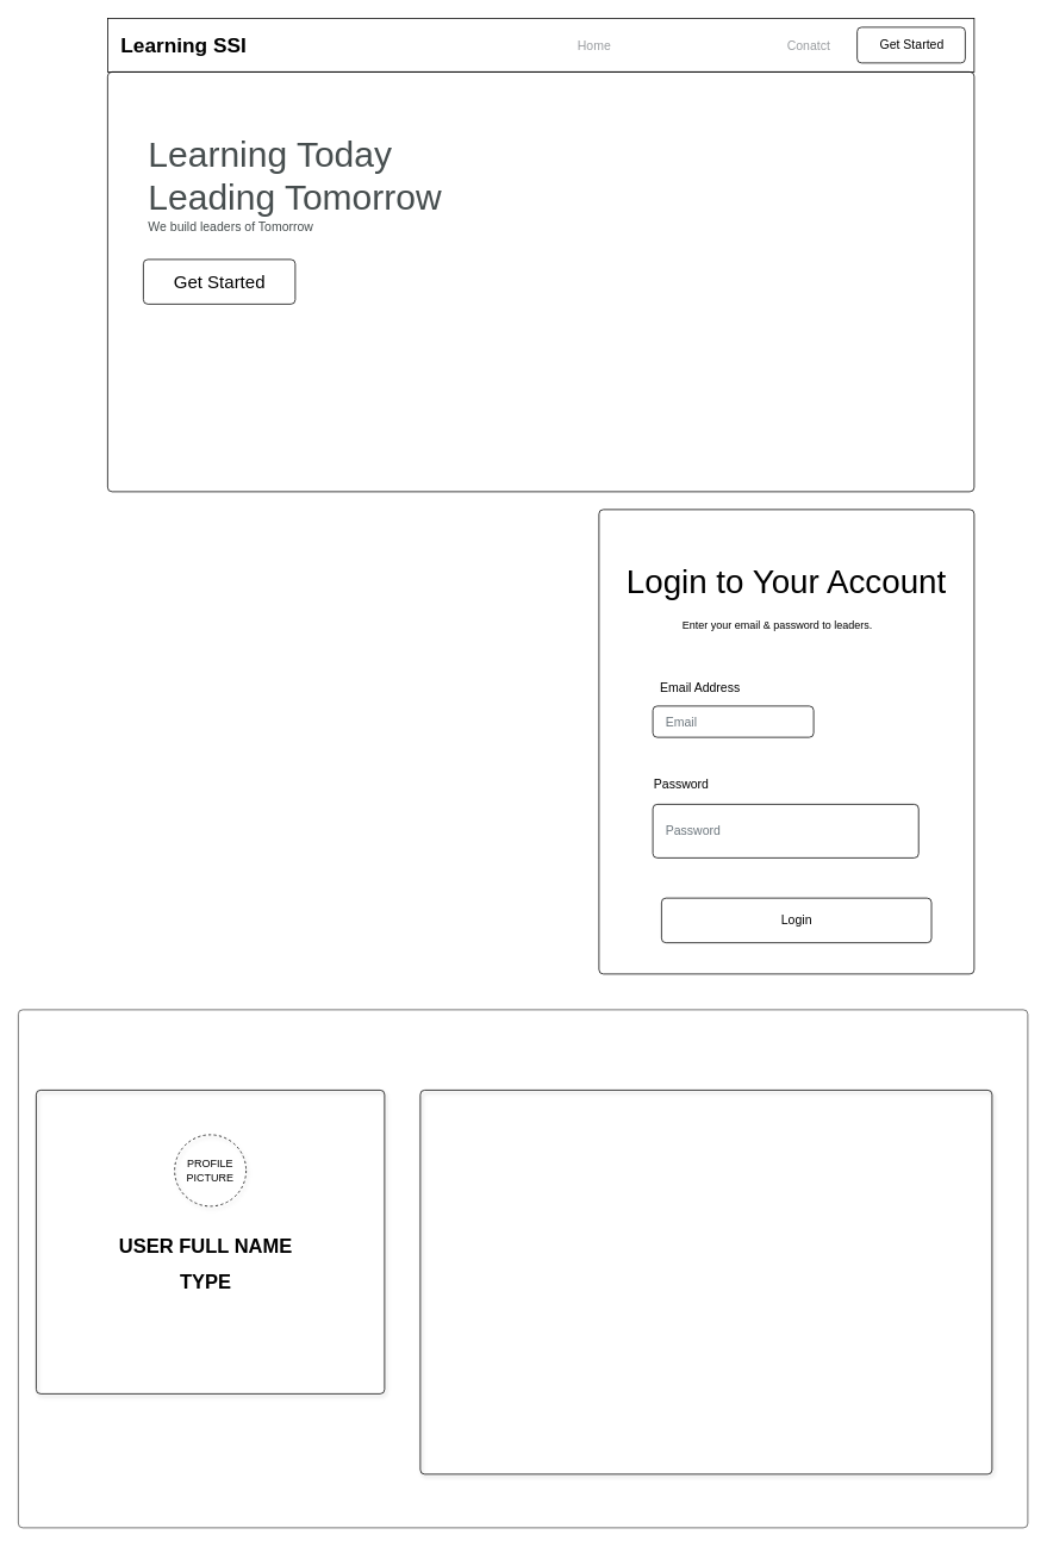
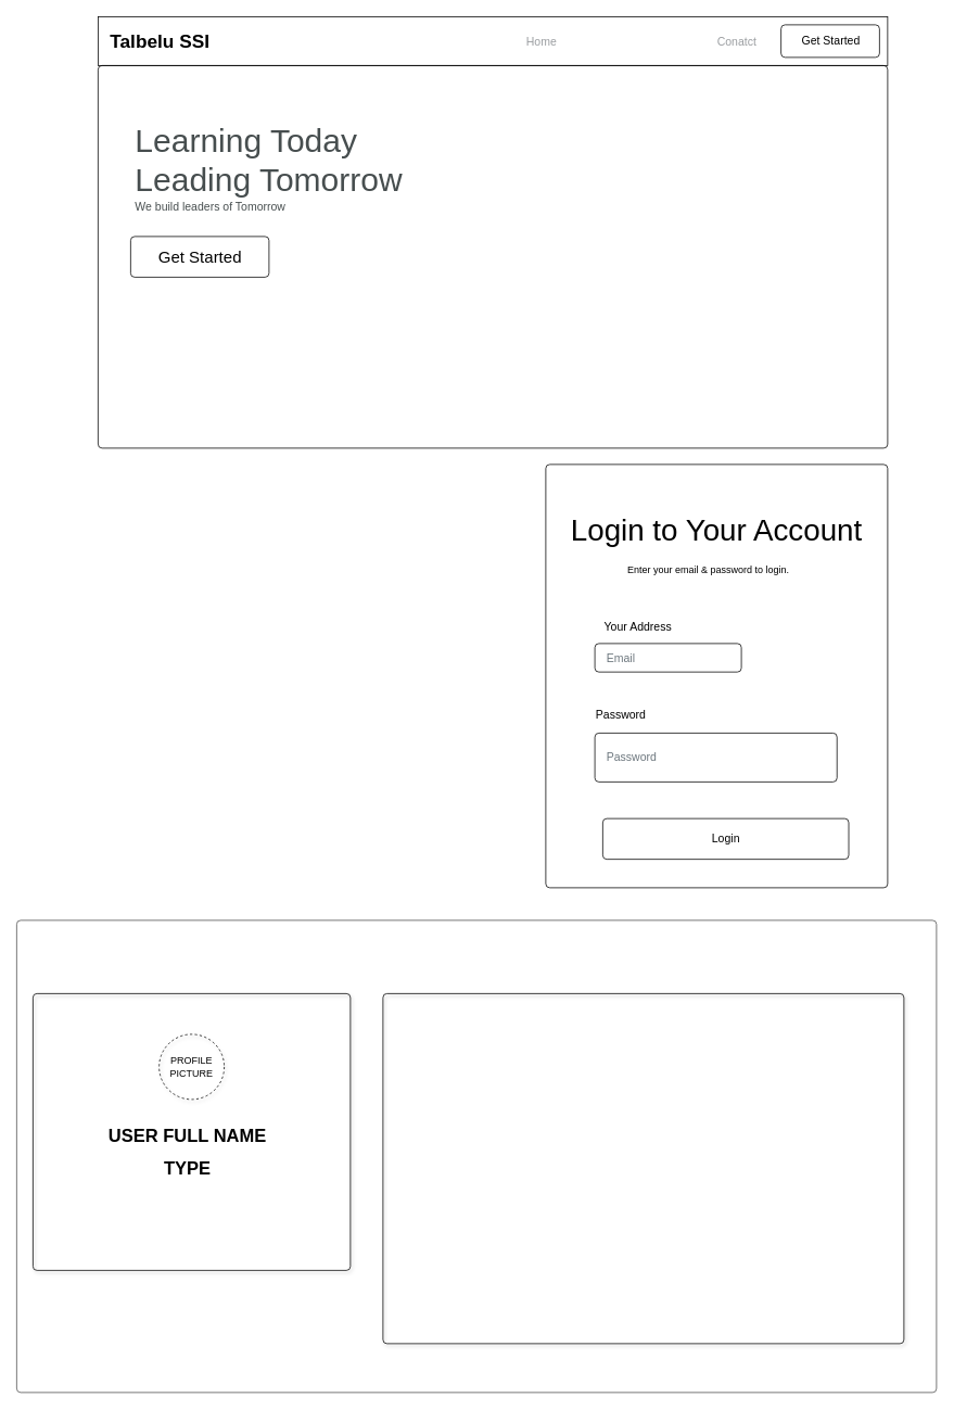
  <mxCell id="0" style=";html=1;" />
  <mxCell id="1" style=";html=1;" parent="0" />
  <mxCell id="2" value="&lt;span style=&quot;line-height: 160%&quot;&gt;&lt;br&gt;&lt;/span&gt;" style="html=1;shadow=0;dashed=0;shape=mxgraph.bootstrap.rrect;rSize=5;html=1;whiteSpace=wrap;align=left;spacing=15;fontSize=14;verticalAlign=top;spacingTop=40;strokeColor=#4D4D4D;fillColor=none;" parent="1" vertex="1"><mxGeometry x="20" y="1130" width="1130" height="580" as="geometry" /></mxCell>
  <mxCell id="3" value="&lt;span style=&quot;font-size: 37px&quot;&gt;Login to Your Account&lt;/span&gt;&lt;br&gt;&lt;div style=&quot;text-align: left ; font-size: 17px&quot;&gt;&lt;br&gt;&lt;/div&gt;" style="html=1;shadow=0;dashed=0;shape=mxgraph.bootstrap.rrect;rSize=5;html=1;whiteSpace=wrap;align=center;spacing=15;fontSize=14;verticalAlign=top;spacingTop=40;fillColor=none;" parent="1" vertex="1"><mxGeometry x="670" y="570" width="420" height="520" as="geometry" /></mxCell>
  <mxCell id="4" value="" style="html=1;shadow=0;dashed=0;shape=mxgraph.bootstrap.rrect;rSize=5;html=1;whiteSpace=wrap;align=center;spacing=15;fontSize=14;verticalAlign=top;spacingTop=40;fillColor=none;" parent="1" vertex="1"><mxGeometry x="120" y="80" width="970" height="470" as="geometry" /></mxCell>
- <mxCell id="5" value="&lt;b&gt;&lt;font style=&quot;font-size: 23px&quot;&gt;Learning SSI&lt;/font&gt;&lt;/b&gt;" style="html=1;shadow=0;dashed=0;fontSize=16;align=left;spacing=15;fillColor=none;" parent="1" vertex="1"><mxGeometry x="120" y="20" width="970" height="60" as="geometry" /></mxCell>
+ <mxCell id="5" value="&lt;b&gt;&lt;font style=&quot;font-size: 23px&quot;&gt;Talbelu SSI&lt;/font&gt;&lt;/b&gt;" style="html=1;shadow=0;dashed=0;fontSize=16;align=left;spacing=15;fillColor=none;" parent="1" vertex="1"><mxGeometry x="120" y="20" width="970" height="60" as="geometry" /></mxCell>
  <mxCell id="6" value="Home" style="fillColor=none;strokeColor=none;fontSize=14;fontColor=#9A9DA0;align=center;" parent="5" vertex="1"><mxGeometry width="70" height="40" relative="1" as="geometry"><mxPoint x="510" y="10" as="offset" /></mxGeometry></mxCell>
  <mxCell id="7" value="Get Started" style="html=1;shadow=0;dashed=0;shape=mxgraph.bootstrap.rrect;rSize=5;fontSize=14;fillColor=none;" parent="5" vertex="1"><mxGeometry x="1" width="121" height="40" relative="1" as="geometry"><mxPoint x="-131" y="10" as="offset" /></mxGeometry></mxCell>
  <mxCell id="8" value="Conatct" style="fillColor=none;strokeColor=none;fontSize=14;fontColor=#9A9DA0;align=center;" parent="5" vertex="1"><mxGeometry x="750" y="10" width="70" height="40" as="geometry" /></mxCell>
  <mxCell id="9" value="&lt;br&gt;&lt;br&gt;&lt;div style=&quot;text-align: left&quot;&gt;&lt;span style=&quot;color: rgb(71 , 78 , 79) ; font-family: &amp;#34;helvetica&amp;#34; ; font-size: 40px&quot;&gt;Learning Today&lt;/span&gt;&lt;/div&gt;&lt;span style=&quot;color: rgb(71 , 78 , 79) ; font-family: &amp;#34;helvetica&amp;#34; ; font-style: normal ; font-weight: 400 ; letter-spacing: normal ; text-indent: 0px ; text-transform: none ; word-spacing: 0px ; font-size: 40px&quot;&gt;&lt;div style=&quot;text-align: left&quot;&gt;&lt;span&gt;Leading Tomorrow&lt;/span&gt;&lt;/div&gt;&lt;/span&gt;&lt;span style=&quot;color: rgb(71 , 78 , 79) ; font-family: &amp;#34;helvetica&amp;#34; ; font-size: 14px ; font-style: normal ; font-weight: 400 ; letter-spacing: normal ; text-indent: 0px ; text-transform: none ; word-spacing: 0px ; display: inline ; float: none&quot;&gt;&lt;div style=&quot;text-align: left&quot;&gt;&lt;span&gt;We build leaders of Tomorrow&lt;/span&gt;&lt;/div&gt;&lt;/span&gt;" style="text;html=1;align=center;verticalAlign=middle;whiteSpace=wrap;rounded=0;" parent="1" vertex="1"><mxGeometry x="140" y="110" width="380" height="160" as="geometry" /></mxCell>
  <mxCell id="10" value="&lt;font style=&quot;font-size: 20px&quot; color=&quot;#000000&quot;&gt;Get Started&lt;/font&gt;" style="html=1;shadow=0;dashed=0;shape=mxgraph.bootstrap.rrect;rSize=5;fontSize=14;fontColor=#1CA5B8;fillColor=none;" parent="1" vertex="1"><mxGeometry x="160" y="290" width="170" height="50" as="geometry" /></mxCell>
  <mxCell id="11" value="Email" style="html=1;shadow=0;dashed=0;shape=mxgraph.bootstrap.rrect;rSize=5;fillColor=none;align=left;spacing=15;fontSize=14;fontColor=#6C767D;" parent="1" vertex="1"><mxGeometry x="730.31" y="790" width="180" height="35" as="geometry" /></mxCell>
  <mxCell id="12" value="Password" style="html=1;shadow=0;dashed=0;shape=mxgraph.bootstrap.rrect;rSize=5;fillColor=none;align=left;spacing=15;fontSize=14;fontColor=#6C767D;" parent="1" vertex="1"><mxGeometry x="730.31" y="900" width="297.5" height="60" as="geometry" /></mxCell>
  <mxCell id="13" value="Login" style="html=1;shadow=0;dashed=0;shape=mxgraph.bootstrap.rrect;rSize=5;align=center;fontSize=14;fillColor=none;" parent="1" vertex="1"><mxGeometry x="740" y="1005" width="302.19" height="50" as="geometry" /></mxCell>
  <mxCell id="14" value="&lt;span style=&quot;line-height: 160%&quot;&gt;&lt;br&gt;&lt;/span&gt;" style="html=1;shadow=1;dashed=0;shape=mxgraph.bootstrap.rrect;rSize=5;html=1;whiteSpace=wrap;align=left;spacing=15;fontSize=14;verticalAlign=top;spacingTop=40;sketch=0;fillColor=none;" parent="1" vertex="1"><mxGeometry x="40" y="1220" width="390" height="340" as="geometry" /></mxCell>
- <mxCell id="15" value="&lt;font style=&quot;font-size: 14px&quot;&gt;Email Address&lt;/font&gt;" style="text;html=1;strokeColor=none;fillColor=none;align=center;verticalAlign=middle;whiteSpace=wrap;rounded=0;" parent="1" vertex="1"><mxGeometry x="729.06" y="760" width="108.75" height="20" as="geometry" /></mxCell>
+ <mxCell id="15" value="&lt;font style=&quot;font-size: 14px&quot;&gt;Your Address&lt;/font&gt;" style="text;html=1;strokeColor=none;fillColor=none;align=center;verticalAlign=middle;whiteSpace=wrap;rounded=0;" parent="1" vertex="1"><mxGeometry x="729.06" y="760" width="108.75" height="20" as="geometry" /></mxCell>
  <mxCell id="16" value="&lt;font style=&quot;font-size: 14px&quot;&gt;Password&lt;/font&gt;" style="text;html=1;strokeColor=none;fillColor=none;align=center;verticalAlign=middle;whiteSpace=wrap;rounded=0;" parent="1" vertex="1"><mxGeometry x="707.81" y="867" width="108.75" height="20" as="geometry" /></mxCell>
- <mxCell id="17" value="Enter your email &amp;amp; password to leaders." style="text;align=center;verticalAlign=middle;rounded=0;whiteSpace=wrap;html=1;" parent="1" vertex="1"><mxGeometry x="700" y="690" width="340" height="20" as="geometry" /></mxCell>
+ <mxCell id="17" value="Enter your email &amp;amp; password to login." style="text;align=center;verticalAlign=middle;rounded=0;whiteSpace=wrap;html=1;" parent="1" vertex="1"><mxGeometry x="700" y="690" width="340" height="20" as="geometry" /></mxCell>
  <mxCell id="18" value="&lt;span style=&quot;line-height: 160%&quot;&gt;&lt;br&gt;&lt;/span&gt;" style="html=1;shadow=1;dashed=0;shape=mxgraph.bootstrap.rrect;rSize=5;html=1;whiteSpace=wrap;align=left;spacing=15;fontSize=14;verticalAlign=top;spacingTop=40;sketch=0;fillColor=none;" parent="1" vertex="1"><mxGeometry x="470" y="1220" width="640" height="430" as="geometry" /></mxCell>
  <mxCell id="19" value="PROFILE PICTURE" style="ellipse;whiteSpace=wrap;html=1;aspect=fixed;shadow=1;sketch=0;strokeColor=#000000;fillColor=none;dashed=1;" parent="1" vertex="1"><mxGeometry x="195" y="1270" width="80" height="80" as="geometry" /></mxCell>
  <mxCell id="20" value="USER FULL NAME" style="text;html=1;strokeColor=none;fillColor=none;align=center;verticalAlign=middle;whiteSpace=wrap;rounded=0;shadow=1;sketch=0;fontStyle=1;fontSize=22;" parent="1" vertex="1"><mxGeometry x="100" y="1380" width="260" height="30" as="geometry" /></mxCell>
  <mxCell id="21" value="TYPE" style="text;html=1;strokeColor=none;fillColor=none;align=center;verticalAlign=middle;whiteSpace=wrap;rounded=0;shadow=1;sketch=0;fontStyle=1;fontSize=22;" parent="1" vertex="1"><mxGeometry x="100" y="1425" width="260" height="20" as="geometry" /></mxCell>
